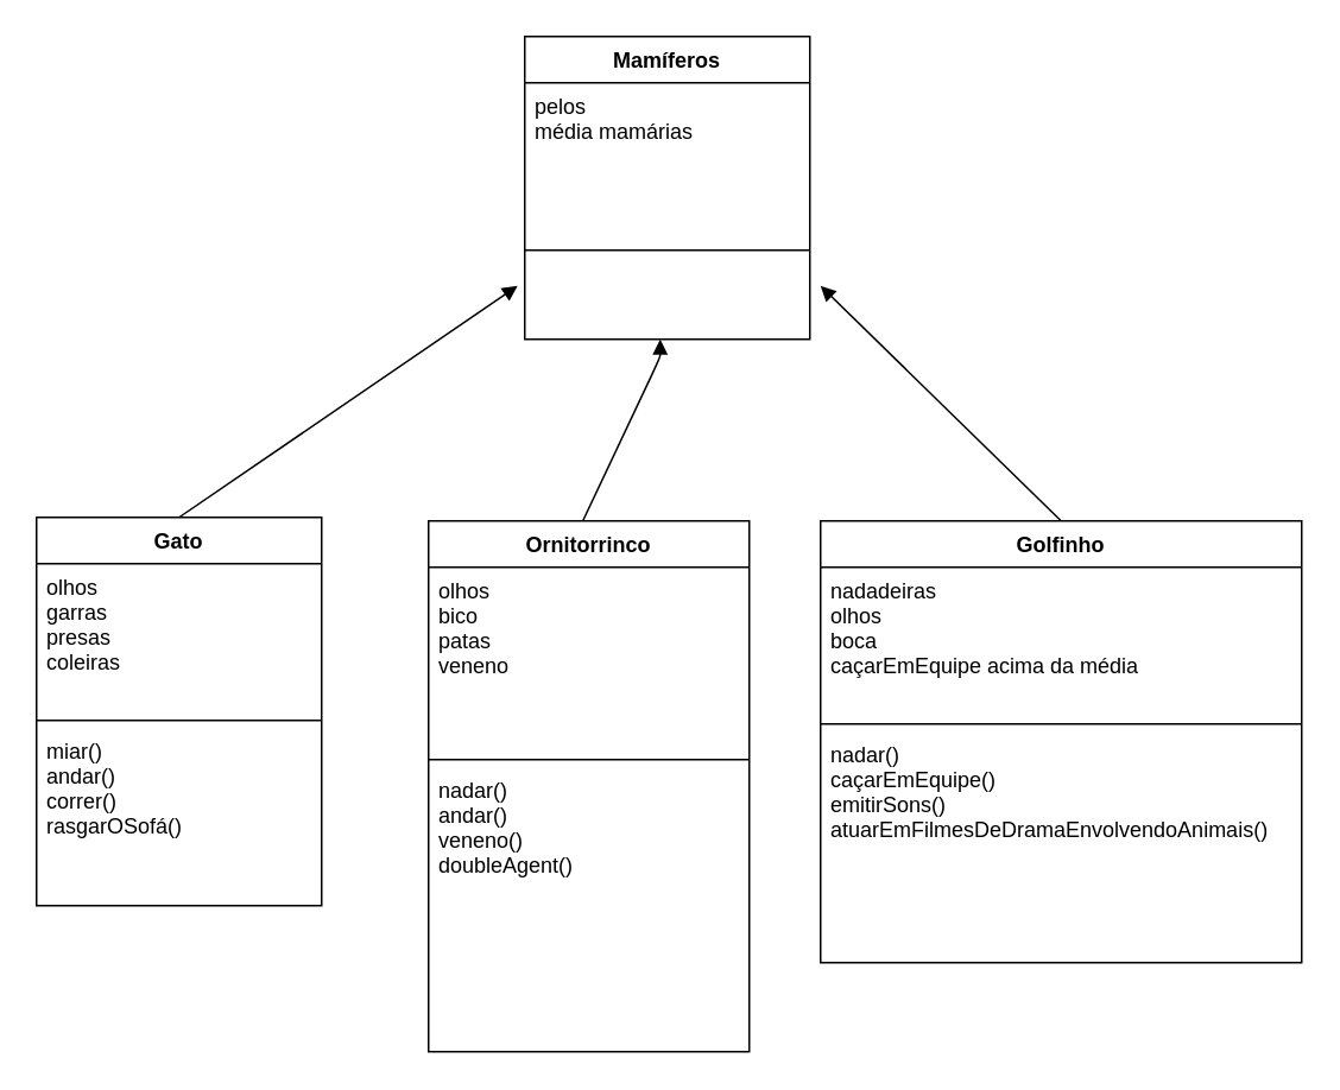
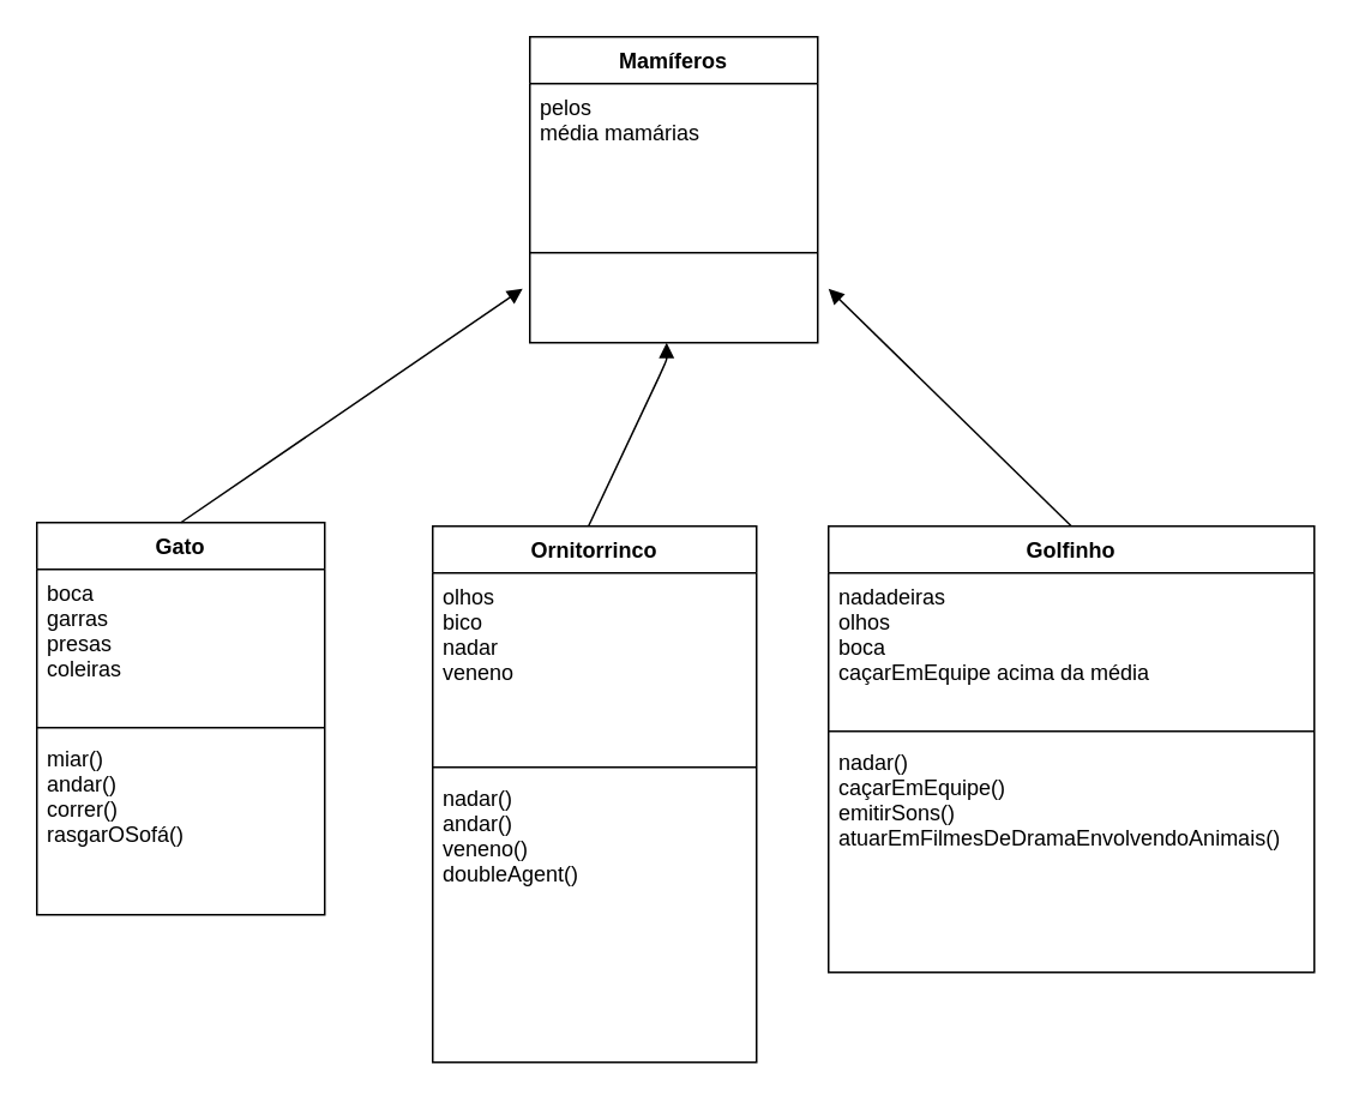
  <mxCell id="0" />
  <mxCell id="1" parent="0" />
  <mxCell id="2" value="Gato" style="swimlane;fontStyle=1;align=center;verticalAlign=top;childLayout=stackLayout;horizontal=1;startSize=26;horizontalStack=0;resizeParent=1;resizeParentMax=0;resizeLast=0;collapsible=1;marginBottom=0;" vertex="1" parent="1"><mxGeometry x="20" y="290" width="160" height="218" as="geometry" /></mxCell>
- <mxCell id="3" value="olhos&#10;garras&#10;presas&#10;coleiras" style="text;strokeColor=none;fillColor=none;align=left;verticalAlign=top;spacingLeft=4;spacingRight=4;overflow=hidden;rotatable=0;points=[[0,0.5],[1,0.5]];portConstraint=eastwest;" vertex="1" parent="2"><mxGeometry y="26" width="160" height="84" as="geometry" /></mxCell>
+ <mxCell id="3" value="boca&#10;garras&#10;presas&#10;coleiras" style="text;strokeColor=none;fillColor=none;align=left;verticalAlign=top;spacingLeft=4;spacingRight=4;overflow=hidden;rotatable=0;points=[[0,0.5],[1,0.5]];portConstraint=eastwest;" vertex="1" parent="2"><mxGeometry y="26" width="160" height="84" as="geometry" /></mxCell>
  <mxCell id="4" value="" style="line;strokeWidth=1;fillColor=none;align=left;verticalAlign=middle;spacingTop=-1;spacingLeft=3;spacingRight=3;rotatable=0;labelPosition=right;points=[];portConstraint=eastwest;" vertex="1" parent="2"><mxGeometry y="110" width="160" height="8" as="geometry" /></mxCell>
  <mxCell id="5" value="miar()&#10;andar()&#10;correr()&#10;rasgarOSofá()" style="text;strokeColor=none;fillColor=none;align=left;verticalAlign=top;spacingLeft=4;spacingRight=4;overflow=hidden;rotatable=0;points=[[0,0.5],[1,0.5]];portConstraint=eastwest;" vertex="1" parent="2"><mxGeometry y="118" width="160" height="100" as="geometry" /></mxCell>
  <mxCell id="6" value="Ornitorrinco" style="swimlane;fontStyle=1;align=center;verticalAlign=top;childLayout=stackLayout;horizontal=1;startSize=26;horizontalStack=0;resizeParent=1;resizeParentMax=0;resizeLast=0;collapsible=1;marginBottom=0;" vertex="1" parent="1"><mxGeometry x="240" y="292" width="180" height="298" as="geometry" /></mxCell>
- <mxCell id="7" value="olhos&#10;bico&#10;patas&#10;veneno" style="text;strokeColor=none;fillColor=none;align=left;verticalAlign=top;spacingLeft=4;spacingRight=4;overflow=hidden;rotatable=0;points=[[0,0.5],[1,0.5]];portConstraint=eastwest;" vertex="1" parent="6"><mxGeometry y="26" width="180" height="104" as="geometry" /></mxCell>
+ <mxCell id="7" value="olhos&#10;bico&#10;nadar&#10;veneno" style="text;strokeColor=none;fillColor=none;align=left;verticalAlign=top;spacingLeft=4;spacingRight=4;overflow=hidden;rotatable=0;points=[[0,0.5],[1,0.5]];portConstraint=eastwest;" vertex="1" parent="6"><mxGeometry y="26" width="180" height="104" as="geometry" /></mxCell>
  <mxCell id="8" value="" style="line;strokeWidth=1;fillColor=none;align=left;verticalAlign=middle;spacingTop=-1;spacingLeft=3;spacingRight=3;rotatable=0;labelPosition=right;points=[];portConstraint=eastwest;" vertex="1" parent="6"><mxGeometry y="130" width="180" height="8" as="geometry" /></mxCell>
  <mxCell id="9" value="nadar()&#10;andar()&#10;veneno()&#10;doubleAgent()" style="text;strokeColor=none;fillColor=none;align=left;verticalAlign=top;spacingLeft=4;spacingRight=4;overflow=hidden;rotatable=0;points=[[0,0.5],[1,0.5]];portConstraint=eastwest;" vertex="1" parent="6"><mxGeometry y="138" width="180" height="160" as="geometry" /></mxCell>
  <mxCell id="10" value="" style="html=1;verticalAlign=bottom;endArrow=block;exitX=0.481;exitY=0;exitDx=0;exitDy=0;exitPerimeter=0;" edge="1" parent="1" source="6"><mxGeometry x="1" y="57" width="80" relative="1" as="geometry"><mxPoint x="370" y="200" as="sourcePoint" /><mxPoint x="370" y="190" as="targetPoint" /><Array as="points"><mxPoint x="370" y="200" /><mxPoint x="370" y="190" /></Array><mxPoint x="40" y="40" as="offset" /></mxGeometry></mxCell>
  <mxCell id="11" value="" style="html=1;verticalAlign=bottom;endArrow=block;exitX=0.5;exitY=0;exitDx=0;exitDy=0;" edge="1" parent="1" source="2"><mxGeometry x="-0.128" y="40" width="80" relative="1" as="geometry"><mxPoint x="330" y="350" as="sourcePoint" /><mxPoint x="290" y="160" as="targetPoint" /><mxPoint y="-1" as="offset" /></mxGeometry></mxCell>
  <mxCell id="12" value="" style="html=1;verticalAlign=bottom;endArrow=block;exitX=0.5;exitY=0;exitDx=0;exitDy=0;" edge="1" parent="1" source="13"><mxGeometry x="-0.475" y="-70" width="80" relative="1" as="geometry"><mxPoint x="330" y="350" as="sourcePoint" /><mxPoint x="460" y="160" as="targetPoint" /><mxPoint as="offset" /></mxGeometry></mxCell>
  <mxCell id="13" value="Golfinho" style="swimlane;fontStyle=1;align=center;verticalAlign=top;childLayout=stackLayout;horizontal=1;startSize=26;horizontalStack=0;resizeParent=1;resizeParentMax=0;resizeLast=0;collapsible=1;marginBottom=0;" vertex="1" parent="1"><mxGeometry x="460" y="292" width="270" height="248" as="geometry" /></mxCell>
  <mxCell id="14" value="nadadeiras&#10;olhos&#10;boca&#10;caçarEmEquipe acima da média" style="text;strokeColor=none;fillColor=none;align=left;verticalAlign=top;spacingLeft=4;spacingRight=4;overflow=hidden;rotatable=0;points=[[0,0.5],[1,0.5]];portConstraint=eastwest;" vertex="1" parent="13"><mxGeometry y="26" width="270" height="84" as="geometry" /></mxCell>
  <mxCell id="15" value="" style="line;strokeWidth=1;fillColor=none;align=left;verticalAlign=middle;spacingTop=-1;spacingLeft=3;spacingRight=3;rotatable=0;labelPosition=right;points=[];portConstraint=eastwest;" vertex="1" parent="13"><mxGeometry y="110" width="270" height="8" as="geometry" /></mxCell>
  <mxCell id="16" value="nadar()&#10;caçarEmEquipe()&#10;emitirSons()&#10;atuarEmFilmesDeDramaEnvolvendoAnimais()" style="text;strokeColor=none;fillColor=none;align=left;verticalAlign=top;spacingLeft=4;spacingRight=4;overflow=hidden;rotatable=0;points=[[0,0.5],[1,0.5]];portConstraint=eastwest;" vertex="1" parent="13"><mxGeometry y="118" width="270" height="130" as="geometry" /></mxCell>
  <mxCell id="17" value="Mamíferos" style="swimlane;fontStyle=1;align=center;verticalAlign=top;childLayout=stackLayout;horizontal=1;startSize=26;horizontalStack=0;resizeParent=1;resizeParentMax=0;resizeLast=0;collapsible=1;marginBottom=0;" vertex="1" parent="1"><mxGeometry x="294" y="20" width="160" height="170" as="geometry" /></mxCell>
  <mxCell id="18" value="pelos&#10;média mamárias" style="text;strokeColor=none;fillColor=none;align=left;verticalAlign=top;spacingLeft=4;spacingRight=4;overflow=hidden;rotatable=0;points=[[0,0.5],[1,0.5]];portConstraint=eastwest;" vertex="1" parent="17"><mxGeometry y="26" width="160" height="44" as="geometry" /></mxCell>
  <mxCell id="19" value="" style="line;strokeWidth=1;fillColor=none;align=left;verticalAlign=middle;spacingTop=-1;spacingLeft=3;spacingRight=3;rotatable=0;labelPosition=right;points=[];portConstraint=eastwest;" vertex="1" parent="17"><mxGeometry y="70" width="160" height="100" as="geometry" /></mxCell>
